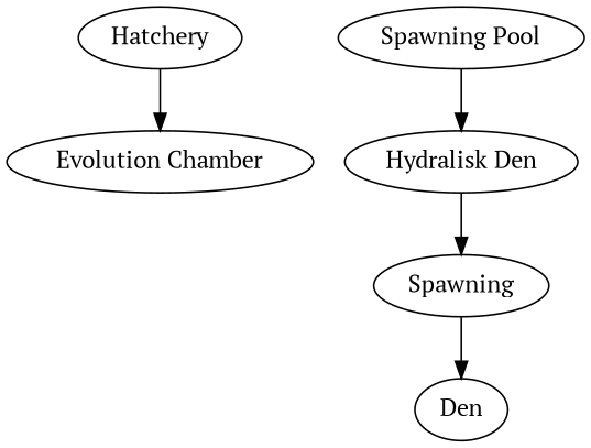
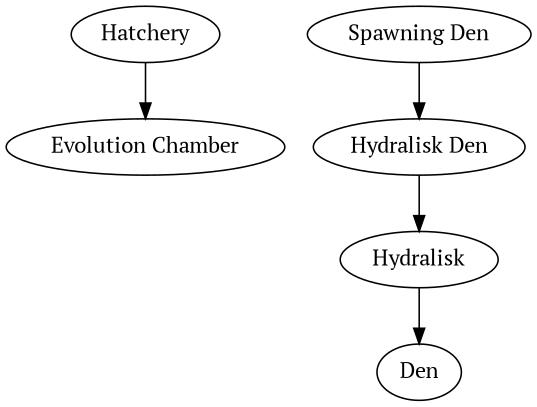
  digraph {
    fontname="PT Serif"
    node [depth=1 fontname="PT Serif" penwidth=1 strength=1 x=0 y=0 z=0]
    edge [fontname="PT Serif"]
    n1 [depth=0 label=Hatchery]
    n2 [label="Evolution Chamber"]
-   n3 [label="Spawning Pool"]
+   n3 [label="Spawning Den"]
    n4 [depth=2 label="Hydralisk Den"]
-   n5 [depth=3 label=Spawning]
+   n5 [depth=3 label=Hydralisk]
    n6 [depth=4 label=Den]
    n1 -> n2
    n3 -> n4
    n4 -> n5
    n5 -> n6
  }
